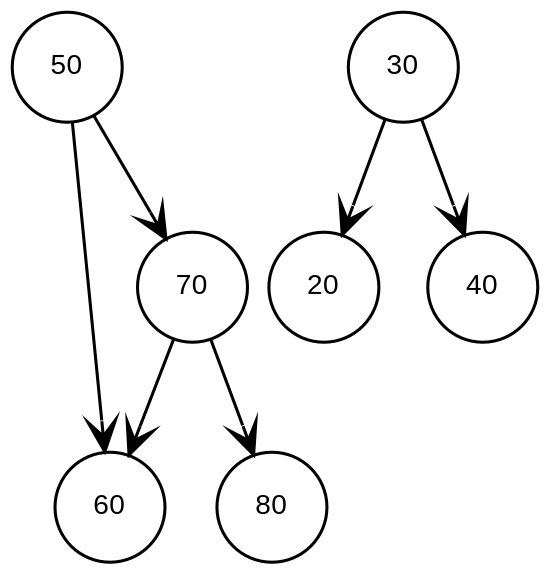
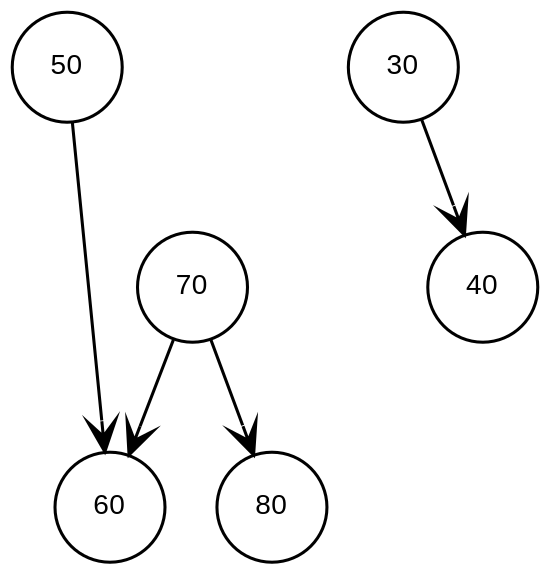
  digraph {
    fontname="Liberation Sans"
    nodesep=0.1
    node [fixedsize=true fontname="Liberation Sans" fontsize=9 shape=circle]
    edge [arrowhead=vee fontname="Liberation Sans"]
    50 [group=50]
    h50 [group=50 style=invis width=0]
    70 [group=70]
    60
    30 [group=30]
-   20
    h30 [group=30 style=invis width=0]
    40
    h70 [group=70 style=invis width=0]
    80
    50 -> h50 [style=invis]
-   50 -> 70
    50 -> 60
    70 -> 60
    70 -> h70 [style=invis]
    70 -> 80
-   30 -> 20
    30 -> h30 [style=invis]
    30 -> 40
  }
